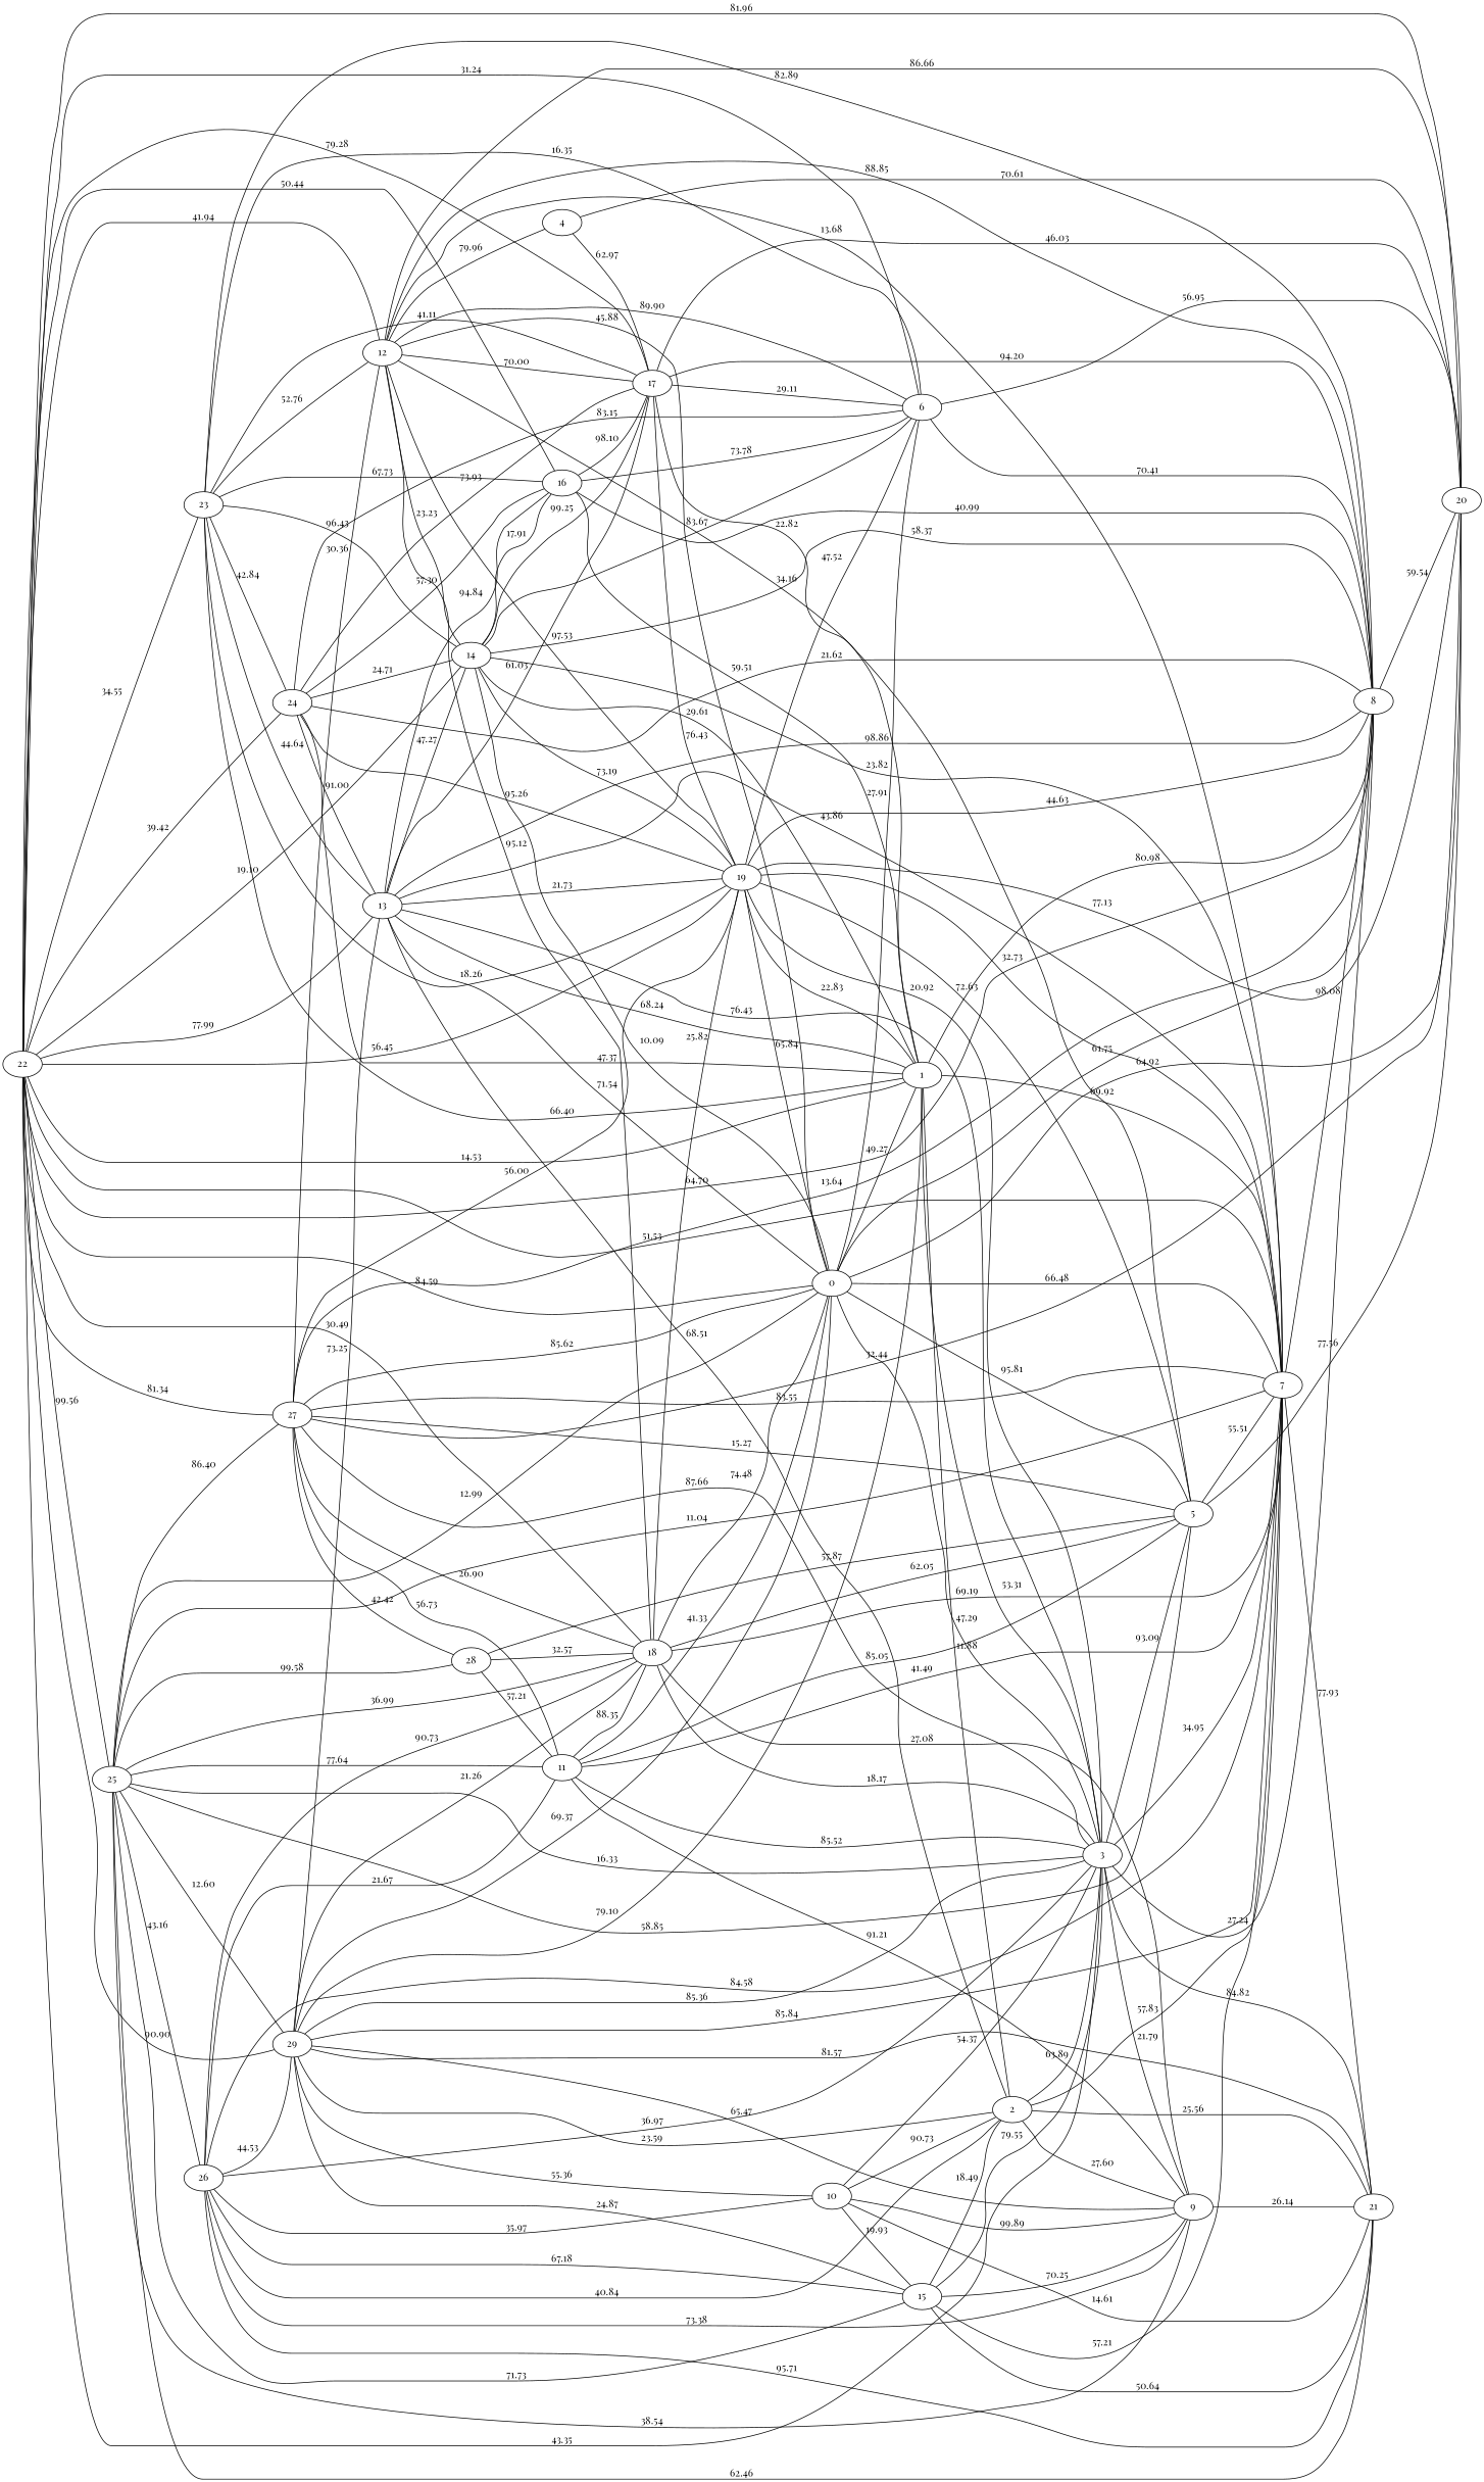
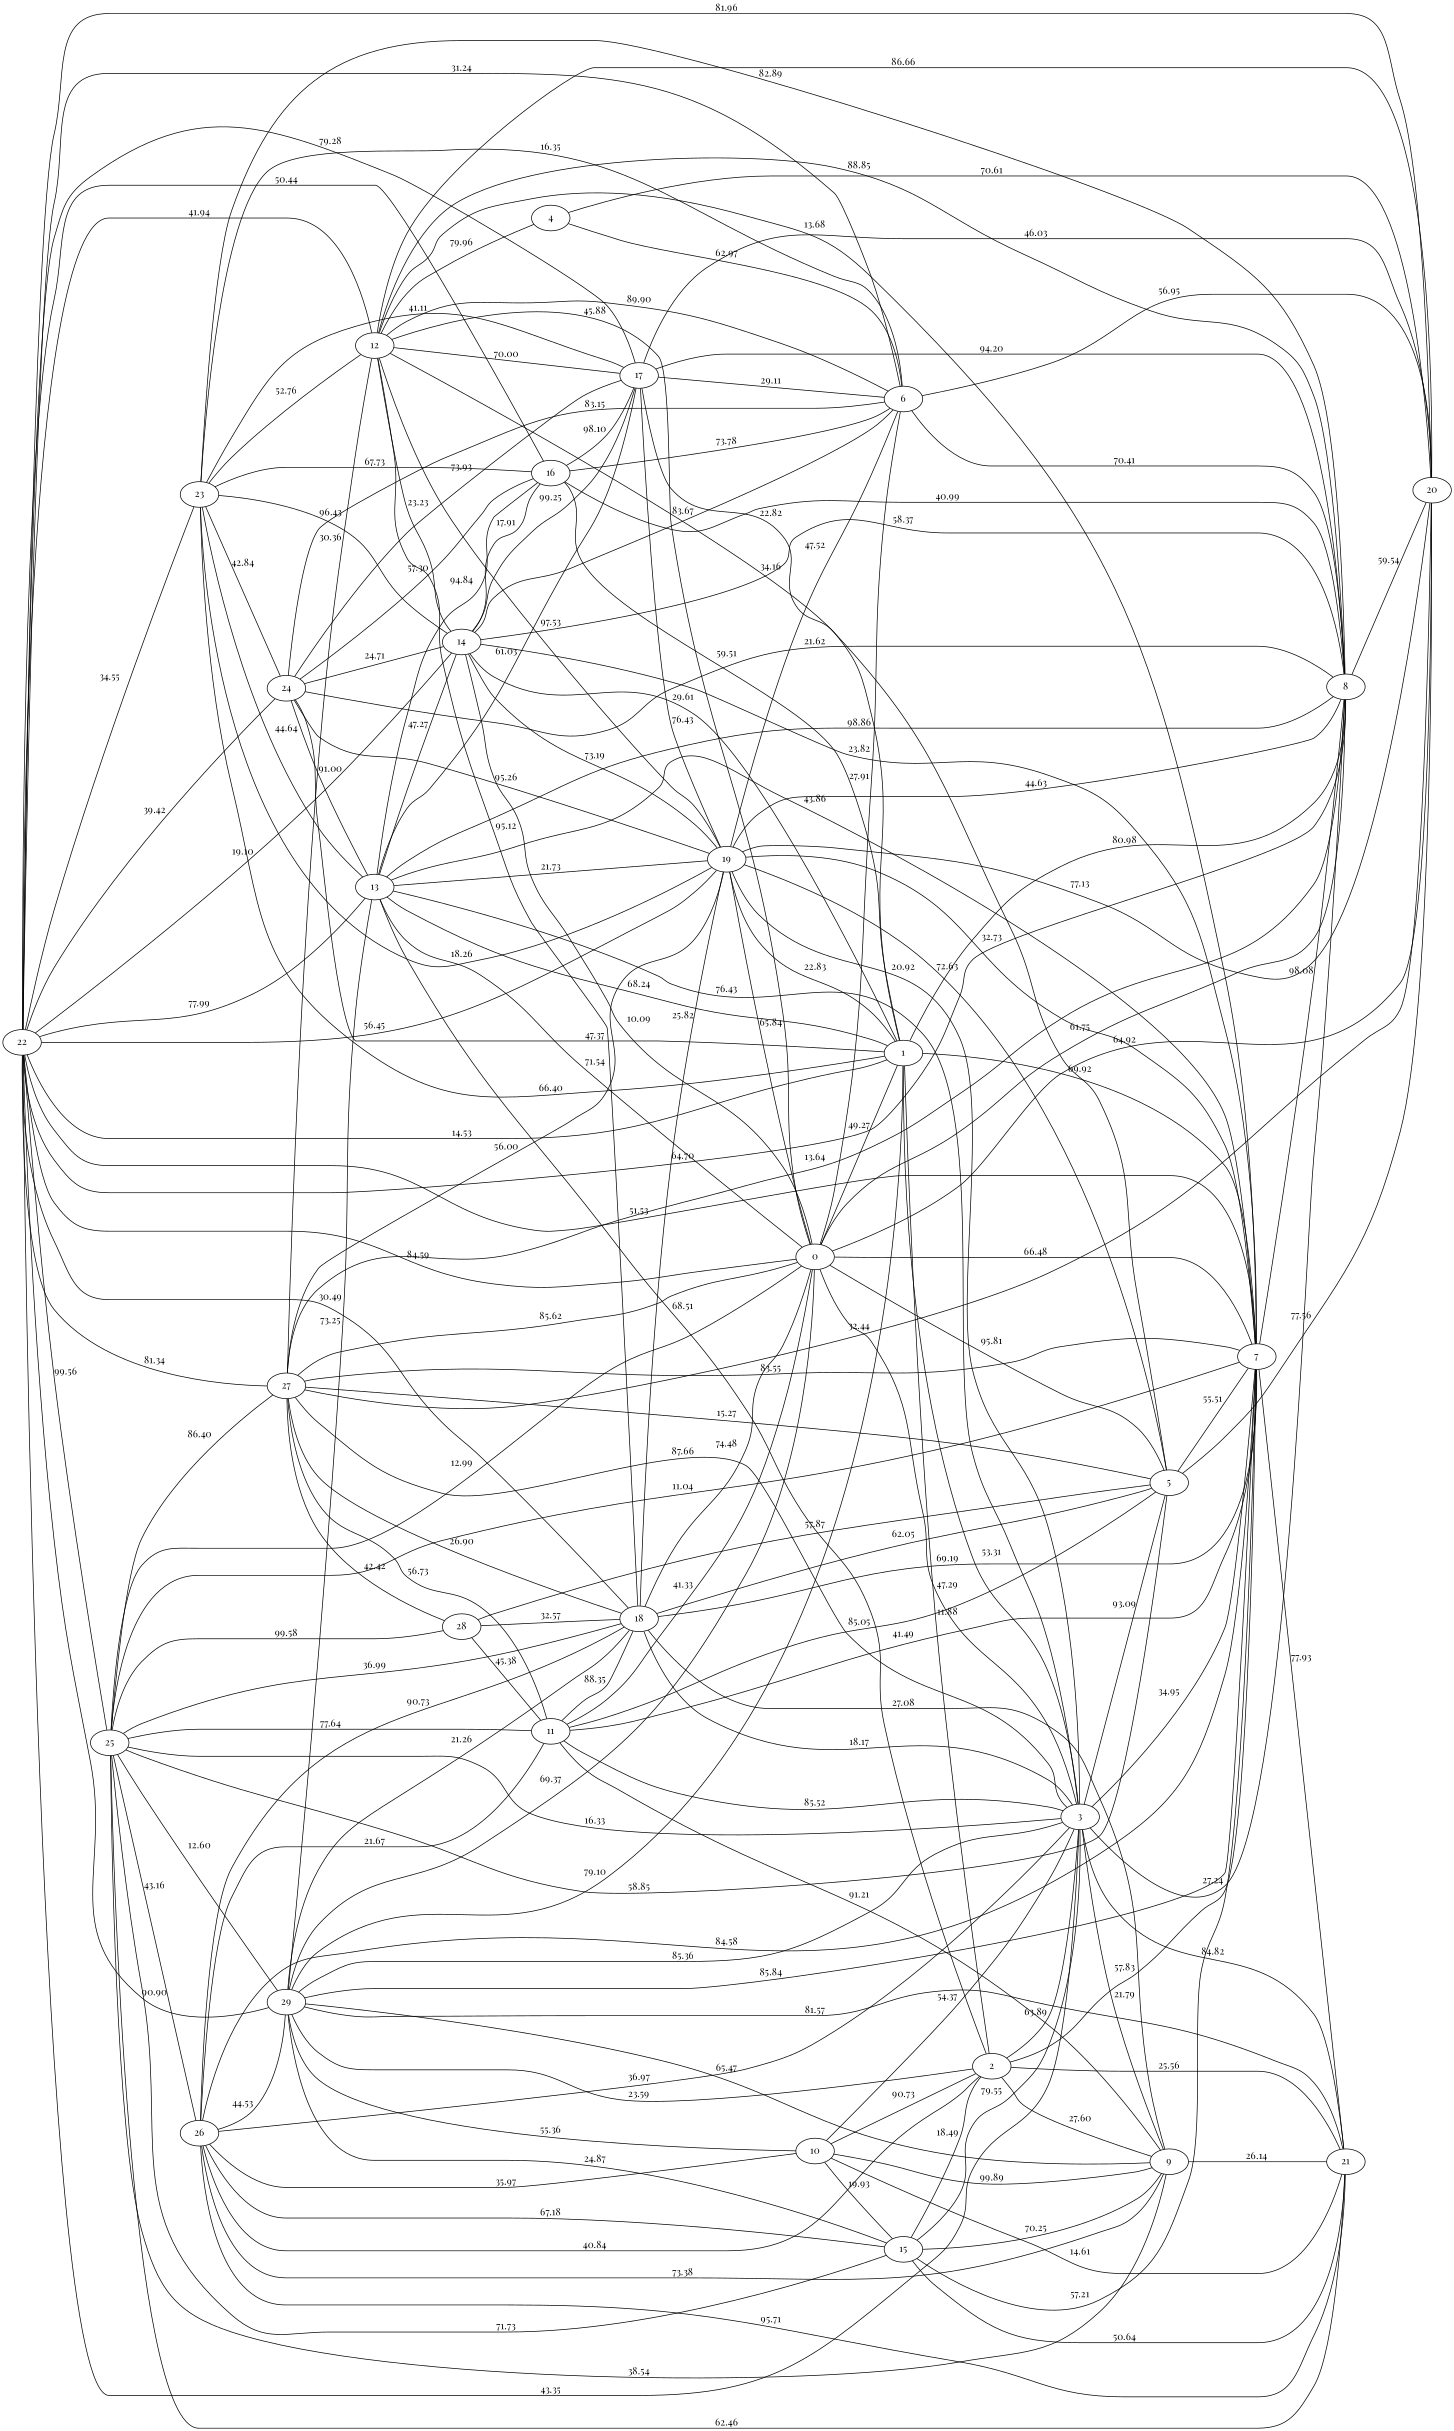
  graph {
    fontname="Playfair Display"
    rankdir=LR
    node [fontname="Playfair Display"]
    edge [fontname="Playfair Display"]
    22
    0
    1
    3
    6
    7
    8
    12
    13
    14
    16
    17
    18
    19
    20
    23
    24
    25
    27
    29
    5
    2
    9
    21
    4
    11
    15
    26
    28
    10
    22 -- 0 [label=84.59]
    22 -- 1 [label=14.53]
    22 -- 3 [label=43.35]
    22 -- 6 [label=31.24]
    22 -- 7 [label=51.53]
    22 -- 8 [label=64.70]
    22 -- 12 [label=41.94]
    22 -- 13 [label=77.99]
    22 -- 14 [label=19.10]
    22 -- 16 [label=50.44]
    22 -- 17 [label=79.28]
    22 -- 18 [label=30.49]
    22 -- 19 [label=56.45]
    22 -- 20 [label=81.96]
    22 -- 23 [label=34.55]
    22 -- 24 [label=39.42]
    22 -- 25 [label=99.56]
    22 -- 27 [label=81.34]
    22 -- 29 [label=90.90]
    0 -- 1 [label=49.27]
    0 -- 3 [label=47.29]
    0 -- 6 [label=27.91]
    0 -- 7 [label=66.48]
    0 -- 8 [label=61.75]
    0 -- 20 [label=64.92]
    0 -- 5 [label=95.81]
    1 -- 3 [label=53.31]
    1 -- 7 [label=69.92]
    1 -- 8 [label=80.98]
    1 -- 2 [label=11.88]
    3 -- 7 [label=34.95]
    3 -- 8 [label=27.24]
    3 -- 5 [label=93.09]
    3 -- 9 [label=21.79]
    3 -- 21 [label=84.82]
    6 -- 8 [label=70.41]
    6 -- 20 [label=56.95]
    7 -- 8 [label=98.08]
    7 -- 21 [label=77.93]
    8 -- 20 [label=59.54]
    12 -- 0 [label=45.88]
    12 -- 6 [label=89.90]
    12 -- 7 [label=13.68]
    12 -- 8 [label=88.85]
    12 -- 14 [label=23.23]
    12 -- 17 [label=70.00]
    12 -- 18 [label=95.12]
    12 -- 19 [label=97.53]
    12 -- 20 [label=86.66]
    12 -- 5 [label=34.16]
    12 -- 4 [label=79.96]
    13 -- 0 [label=71.54]
    13 -- 1 [label=68.24]
    13 -- 3 [label=76.43]
    13 -- 7 [label=43.86]
    13 -- 8 [label=98.86]
    13 -- 14 [label=47.27]
    13 -- 16 [label=94.84]
    13 -- 17 [label=61.03]
    13 -- 19 [label=21.73]
    13 -- 2 [label=68.51]
    14 -- 0 [label=10.09]
    14 -- 1 [label=29.61]
    14 -- 6 [label=83.67]
    14 -- 7 [label=23.82]
    14 -- 8 [label=58.37]
    14 -- 16 [label=17.91]
    14 -- 17 [label=99.25]
    14 -- 19 [label=73.19]
    16 -- 1 [label=59.51]
    16 -- 6 [label=73.78]
    16 -- 8 [label=40.99]
    16 -- 17 [label=98.10]
    17 -- 1 [label=22.82]
    17 -- 6 [label=29.11]
    17 -- 8 [label=94.20]
    17 -- 19 [label=76.43]
    17 -- 20 [label=46.03]
    18 -- 0 [label=74.48]
    18 -- 3 [label=18.17]
    18 -- 7 [label=69.19]
    18 -- 19 [label=25.82]
    18 -- 5 [label=62.05]
    18 -- 9 [label=27.08]
    19 -- 0 [label=65.84]
    19 -- 1 [label=22.83]
    19 -- 3 [label=20.92]
    19 -- 6 [label=47.52]
    19 -- 7 [label=32.73]
    19 -- 8 [label=44.63]
    19 -- 20 [label=77.13]
    19 -- 5 [label=72.63]
    23 -- 1 [label=66.40]
    23 -- 6 [label=16.35]
    23 -- 8 [label=82.89]
    23 -- 12 [label=52.76]
    23 -- 13 [label=44.64]
    23 -- 14 [label=96.43]
    23 -- 16 [label=67.73]
    23 -- 17 [label=41.11]
    23 -- 19 [label=18.26]
    23 -- 24 [label=42.84]
    24 -- 1 [label=47.37]
    24 -- 6 [label=83.15]
    24 -- 8 [label=21.62]
    24 -- 13 [label=91.00]
    24 -- 14 [label=24.71]
    24 -- 16 [label=57.30]
    24 -- 17 [label=73.93]
    24 -- 19 [label=95.26]
    25 -- 0 [label=12.99]
    25 -- 3 [label=16.33]
    25 -- 7 [label=11.04]
    25 -- 18 [label=36.99]
    25 -- 27 [label=86.40]
    25 -- 29 [label=12.60]
    25 -- 5 [label=58.85]
    25 -- 9 [label=38.54]
    25 -- 21 [label=62.46]
    25 -- 11 [label=77.64]
    25 -- 15 [label=71.73]
    25 -- 26 [label=43.16]
    25 -- 28 [label=99.58]
    27 -- 0 [label=85.62]
    27 -- 3 [label=87.66]
    27 -- 7 [label=83.55]
    27 -- 8 [label=13.64]
    27 -- 12 [label=30.36]
    27 -- 18 [label=26.90]
    27 -- 19 [label=56.00]
    27 -- 20 [label=32.44]
    27 -- 5 [label=15.27]
    27 -- 11 [label=56.73]
    27 -- 28 [label=42.42]
    29 -- 0 [label=69.37]
    29 -- 1 [label=79.10]
    29 -- 3 [label=85.36]
    29 -- 7 [label=85.84]
    29 -- 13 [label=73.25]
    29 -- 18 [label=21.26]
    29 -- 2 [label=23.59]
    29 -- 9 [label=65.47]
    29 -- 21 [label=81.57]
    29 -- 15 [label=24.87]
    29 -- 10 [label=55.36]
    5 -- 7 [label=55.51]
    5 -- 20 [label=77.56]
    2 -- 3 [label=63.89]
    2 -- 7 [label=57.83]
    2 -- 9 [label=27.60]
    2 -- 21 [label=25.56]
    9 -- 21 [label=26.14]
-   4 -- 17 [label=62.97]
+   4 -- 6 [label=62.97]
    4 -- 20 [label=70.61]
    11 -- 0 [label=41.33]
    11 -- 3 [label=85.52]
    11 -- 7 [label=41.49]
    11 -- 18 [label=88.35]
    11 -- 5 [label=85.05]
    11 -- 9 [label=91.21]
    15 -- 3 [label=79.55]
    15 -- 7 [label=57.21]
    15 -- 2 [label=18.49]
    15 -- 9 [label=70.25]
    15 -- 21 [label=50.64]
    26 -- 3 [label=36.97]
    26 -- 7 [label=84.58]
    26 -- 18 [label=90.73]
    26 -- 29 [label=44.53]
    26 -- 2 [label=40.84]
    26 -- 9 [label=73.38]
    26 -- 21 [label=95.71]
    26 -- 11 [label=21.67]
    26 -- 15 [label=67.18]
    26 -- 10 [label=35.97]
    28 -- 18 [label=32.57]
    28 -- 5 [label=57.87]
-   28 -- 11 [label=57.21]
+   28 -- 11 [label=45.38]
    10 -- 3 [label=54.37]
    10 -- 2 [label=90.73]
    10 -- 9 [label=99.89]
    10 -- 21 [label=14.61]
    10 -- 15 [label=19.93]
  }
